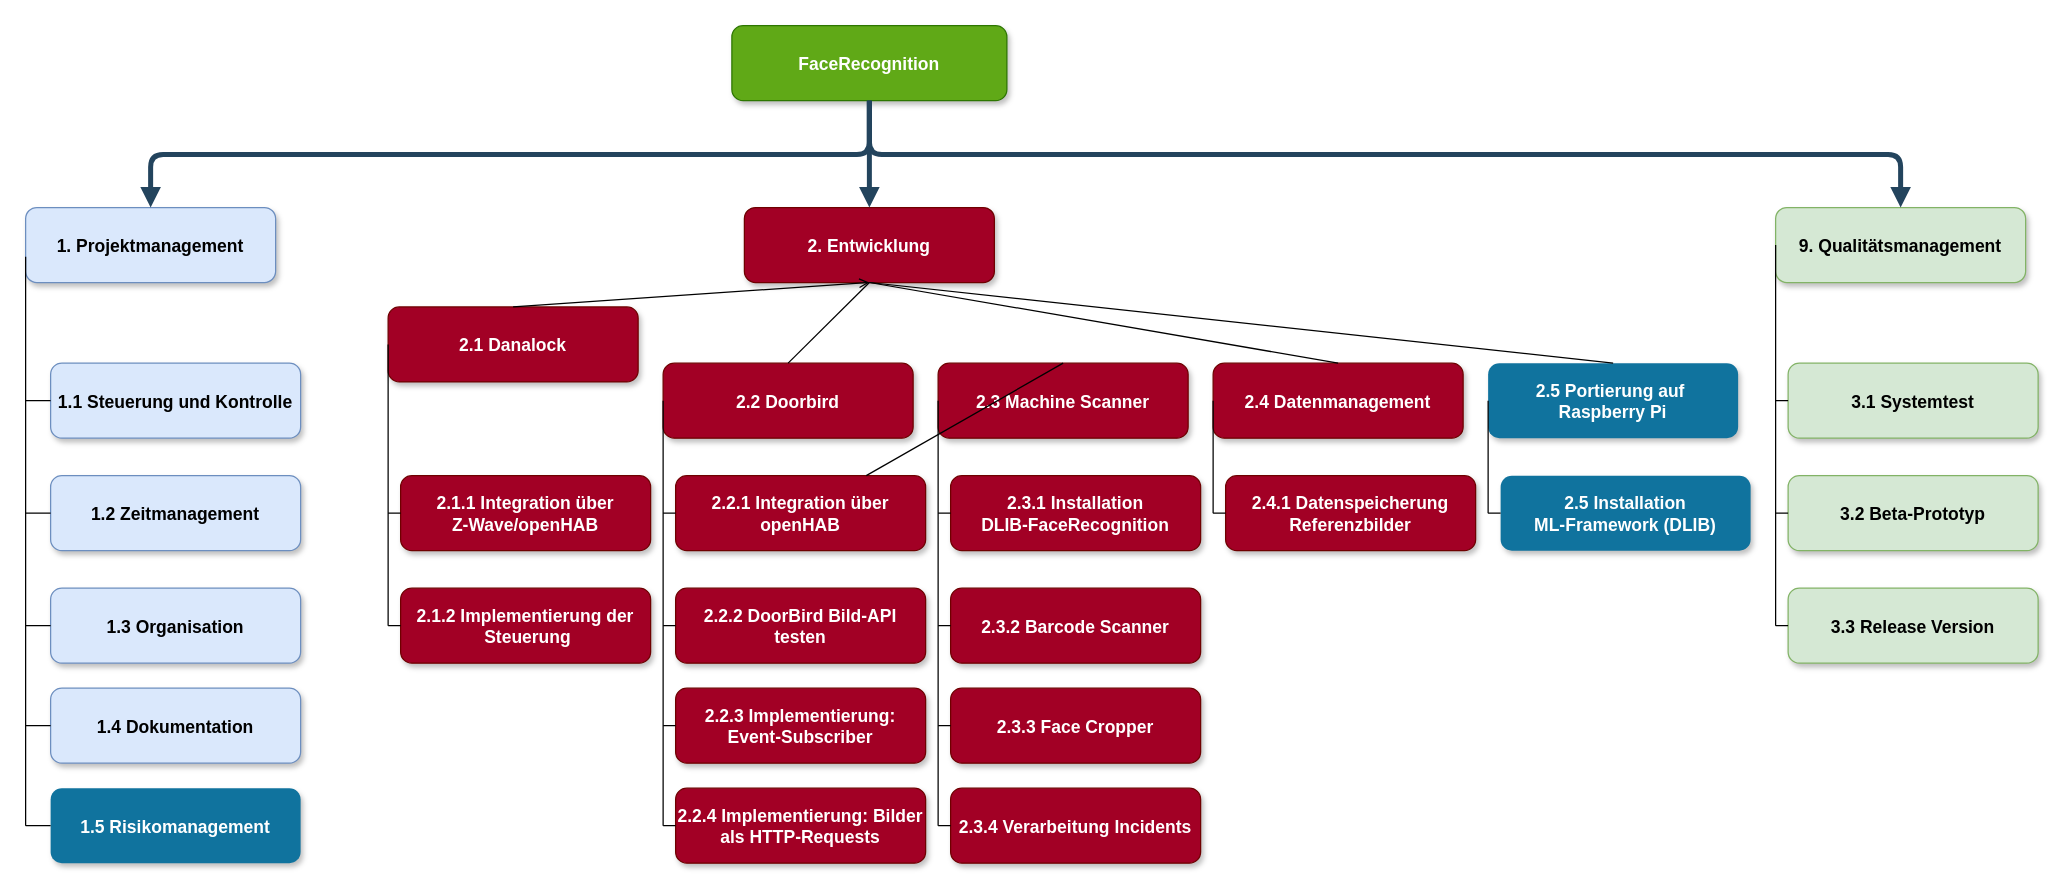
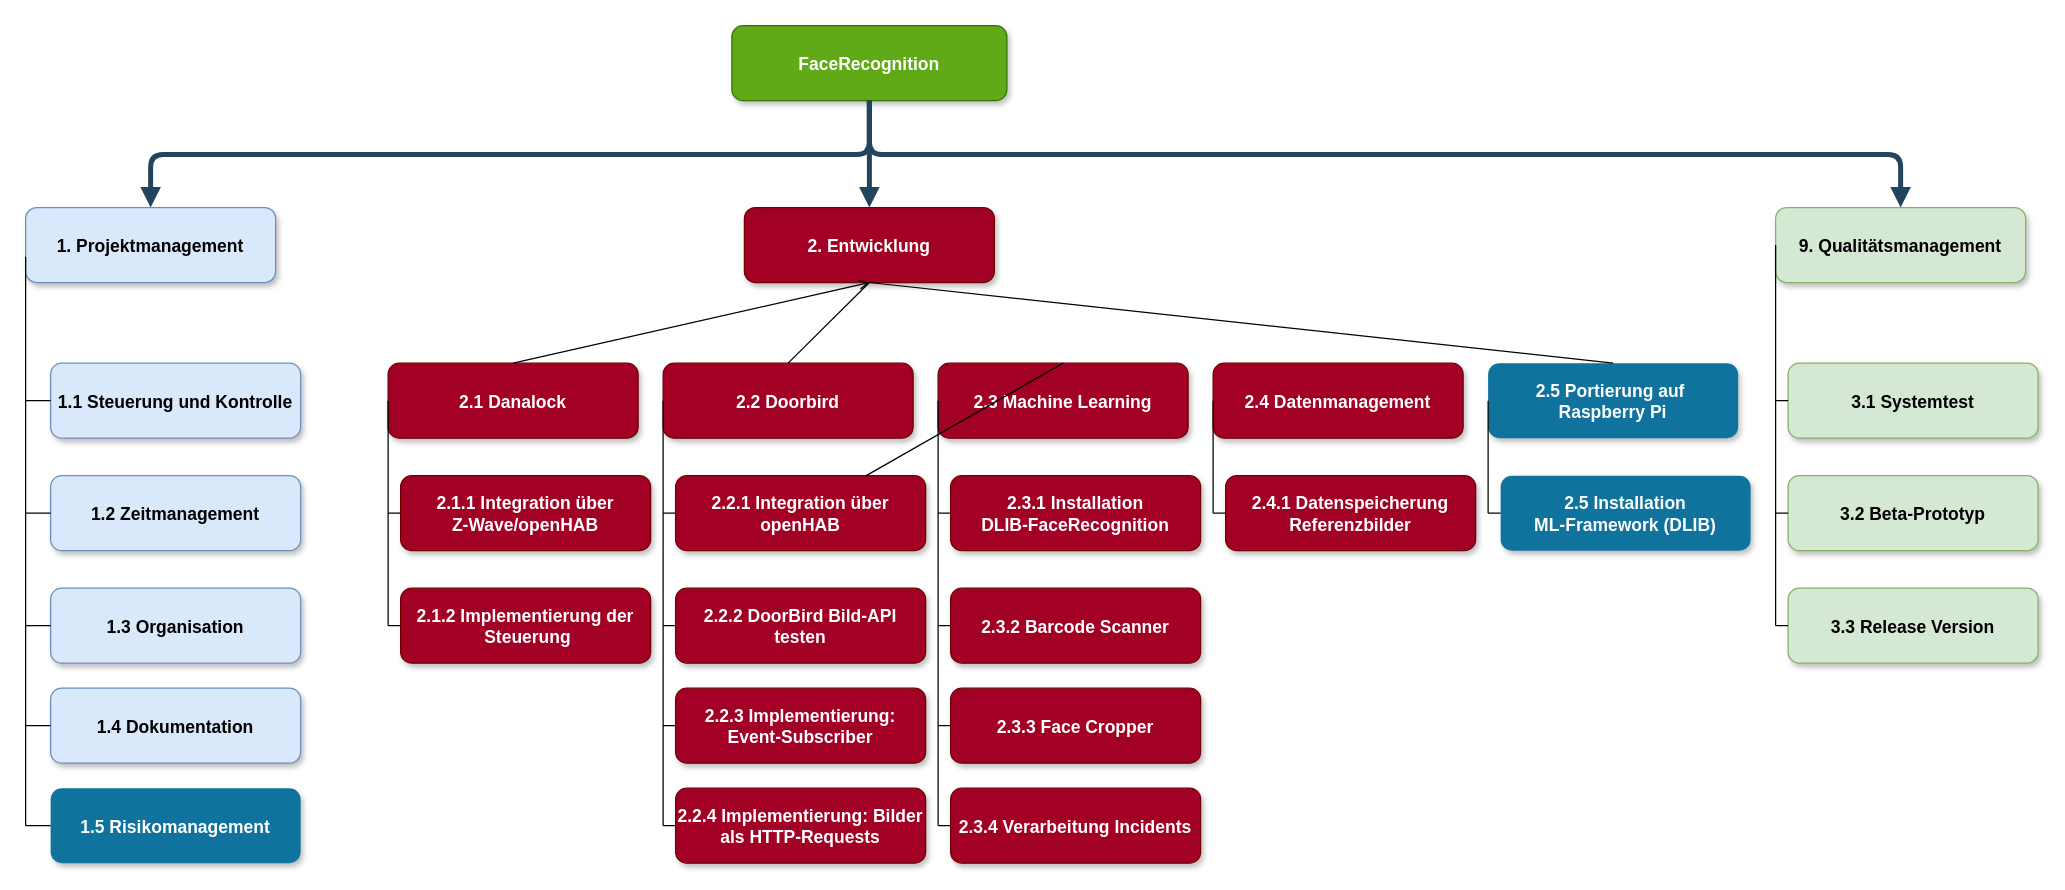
  <mxCell id="0" />
  <mxCell id="1" parent="0" />
  <mxCell id="2" value="FaceRecognition" style="rounded=1;fillColor=#60a917;strokeColor=#2D7600;shadow=1;fontStyle=1;fontSize=14;fontColor=#ffffff;" parent="1" vertex="1"><mxGeometry x="585" y="20" width="220" height="60" as="geometry" /></mxCell>
  <mxCell id="3" value="1. Projektmanagement" style="rounded=1;fillColor=#dae8fc;strokeColor=#6c8ebf;shadow=1;fontStyle=1;fontSize=14;" parent="1" vertex="1"><mxGeometry x="20" y="165.5" width="200" height="60" as="geometry" /></mxCell>
  <mxCell id="4" value="2. Entwicklung" style="rounded=1;fillColor=#A20025;strokeColor=#6F0000;shadow=1;fontStyle=1;fontSize=14;fontColor=#ffffff;" parent="1" vertex="1"><mxGeometry x="595" y="165.5" width="200" height="60" as="geometry" /></mxCell>
  <mxCell id="5" value="9. Qualitätsmanagement" style="rounded=1;fillColor=#d5e8d4;strokeColor=#82b366;shadow=1;fontStyle=1;fontSize=14;" parent="1" vertex="1"><mxGeometry x="1420" y="165.5" width="200" height="60" as="geometry" /></mxCell>
  <mxCell id="6" value="1.1 Steuerung und Kontrolle" style="rounded=1;fillColor=#dae8fc;strokeColor=#6c8ebf;shadow=1;fontStyle=1;fontSize=14;" parent="1" vertex="1"><mxGeometry x="40" y="290" width="200" height="60" as="geometry" /></mxCell>
  <mxCell id="7" value="1.2 Zeitmanagement" style="rounded=1;fillColor=#dae8fc;strokeColor=#6c8ebf;shadow=1;fontStyle=1;fontSize=14;" parent="1" vertex="1"><mxGeometry x="40" y="380" width="200" height="60" as="geometry" /></mxCell>
  <mxCell id="8" value="1.3 Organisation" style="rounded=1;fillColor=#dae8fc;strokeColor=#6c8ebf;shadow=1;fontStyle=1;fontSize=14;" parent="1" vertex="1"><mxGeometry x="40" y="470" width="200" height="60" as="geometry" /></mxCell>
  <mxCell id="9" value="1.4 Dokumentation" style="rounded=1;fillColor=#dae8fc;strokeColor=#6c8ebf;shadow=1;fontStyle=1;fontSize=14;" parent="1" vertex="1"><mxGeometry x="40" y="550" width="200" height="60" as="geometry" /></mxCell>
- <mxCell id="10" value="2.1 Danalock" style="rounded=1;fillColor=#a20025;strokeColor=#6F0000;shadow=1;fontStyle=1;fontSize=14;fontColor=#ffffff;" parent="1" vertex="1"><mxGeometry x="310" y="245" width="200" height="60" as="geometry" /></mxCell>
+ <mxCell id="10" value="2.1 Danalock" style="rounded=1;fillColor=#a20025;strokeColor=#6F0000;shadow=1;fontStyle=1;fontSize=14;fontColor=#ffffff;" parent="1" vertex="1"><mxGeometry x="310" y="290" width="200" height="60" as="geometry" /></mxCell>
  <mxCell id="11" value="2.4 Datenmanagement" style="rounded=1;fillColor=#a20025;strokeColor=#6F0000;shadow=1;fontStyle=1;fontColor=#ffffff;fontSize=14;" parent="1" vertex="1"><mxGeometry x="970" y="290" width="200" height="60" as="geometry" /></mxCell>
  <mxCell id="12" value="2.2 Doorbird" style="rounded=1;fillColor=#a20025;strokeColor=#6F0000;shadow=1;fontStyle=1;fontColor=#ffffff;fontSize=14;" parent="1" vertex="1"><mxGeometry x="530" y="290" width="200" height="60" as="geometry" /></mxCell>
- <mxCell id="13" value="2.3 Machine Scanner" style="rounded=1;fillColor=#a20025;strokeColor=#6F0000;shadow=1;fontStyle=1;fontSize=14;fontColor=#ffffff;" parent="1" vertex="1"><mxGeometry x="750" y="290" width="200" height="60" as="geometry" /></mxCell>
+ <mxCell id="13" value="2.3 Machine Learning" style="rounded=1;fillColor=#a20025;strokeColor=#6F0000;shadow=1;fontStyle=1;fontSize=14;fontColor=#ffffff;" parent="1" vertex="1"><mxGeometry x="750" y="290" width="200" height="60" as="geometry" /></mxCell>
  <mxCell id="14" value="3.1 Systemtest" style="rounded=1;fillColor=#d5e8d4;strokeColor=#82b366;shadow=1;fontStyle=1;fontSize=14;" parent="1" vertex="1"><mxGeometry x="1430" y="290" width="200" height="60" as="geometry" /></mxCell>
  <mxCell id="15" value="" style="edgeStyle=elbowEdgeStyle;elbow=vertical;strokeWidth=4;endArrow=block;endFill=1;fontStyle=1;strokeColor=#23445D;" parent="1" source="2" target="4" edge="1"><mxGeometry x="-178" y="35.5" width="100" height="100" as="geometry"><mxPoint x="-228" y="-24.5" as="sourcePoint" /><mxPoint x="-128" y="-124.5" as="targetPoint" /></mxGeometry></mxCell>
  <mxCell id="16" value="" style="edgeStyle=elbowEdgeStyle;elbow=vertical;strokeWidth=4;endArrow=block;endFill=1;fontStyle=1;strokeColor=#23445D;" parent="1" source="2" target="3" edge="1"><mxGeometry x="-178" y="35.5" width="100" height="100" as="geometry"><mxPoint x="-228" y="-24.5" as="sourcePoint" /><mxPoint x="-128" y="-124.5" as="targetPoint" /></mxGeometry></mxCell>
  <mxCell id="17" value="" style="edgeStyle=elbowEdgeStyle;elbow=vertical;strokeWidth=4;endArrow=block;endFill=1;fontStyle=1;strokeColor=#23445D;" parent="1" source="2" target="5" edge="1"><mxGeometry x="-178" y="35.5" width="100" height="100" as="geometry"><mxPoint x="-228" y="-24.5" as="sourcePoint" /><mxPoint x="-128" y="-124.5" as="targetPoint" /></mxGeometry></mxCell>
  <mxCell id="18" value="2.1.1 Integration über &#10;Z-Wave/openHAB" style="rounded=1;fillColor=#a20025;strokeColor=#6F0000;shadow=1;fontStyle=1;fontSize=14;fontColor=#ffffff;" parent="1" vertex="1"><mxGeometry x="320" y="380" width="200" height="60" as="geometry" /></mxCell>
  <mxCell id="19" value="2.1.2 Implementierung der&#10; Steuerung" style="rounded=1;fillColor=#a20025;strokeColor=#6F0000;shadow=1;fontStyle=1;fontSize=14;fontColor=#ffffff;" parent="1" vertex="1"><mxGeometry x="320" y="470" width="200" height="60" as="geometry" /></mxCell>
  <mxCell id="20" value="2.2.1 Integration über &#10;openHAB" style="rounded=1;fillColor=#a20025;strokeColor=#6F0000;shadow=1;fontStyle=1;fontColor=#ffffff;fontSize=14;" parent="1" vertex="1"><mxGeometry x="540" y="380" width="200" height="60" as="geometry" /></mxCell>
  <mxCell id="21" value="2.2.2 DoorBird Bild-API &#10;testen" style="rounded=1;fillColor=#a20025;strokeColor=#6F0000;shadow=1;fontStyle=1;fontColor=#ffffff;fontSize=14;" parent="1" vertex="1"><mxGeometry x="540" y="470" width="200" height="60" as="geometry" /></mxCell>
  <mxCell id="22" value="2.5 Portierung auf &#10;Raspberry Pi" style="rounded=1;fillColor=#10739E;strokeColor=none;shadow=1;gradientColor=none;fontStyle=1;fontColor=#FFFFFF;fontSize=14;" parent="1" vertex="1"><mxGeometry x="1190" y="290" width="200" height="60" as="geometry" /></mxCell>
  <mxCell id="23" value="2.2.3 Implementierung: &#10;Event-Subscriber" style="rounded=1;fillColor=#a20025;strokeColor=#6F0000;shadow=1;fontStyle=1;fontColor=#ffffff;fontSize=14;" parent="1" vertex="1"><mxGeometry x="540" y="550" width="200" height="60" as="geometry" /></mxCell>
  <mxCell id="24" value="2.2.4 Implementierung: Bilder&#10;als HTTP-Requests" style="rounded=1;fillColor=#a20025;strokeColor=#6F0000;shadow=1;fontStyle=1;fontColor=#ffffff;fontSize=14;" parent="1" vertex="1"><mxGeometry x="540" y="630" width="200" height="60" as="geometry" /></mxCell>
  <mxCell id="25" value="2.5 Installation &#10;ML-Framework (DLIB)" style="rounded=1;fillColor=#10739E;strokeColor=none;shadow=1;gradientColor=none;fontStyle=1;fontColor=#FFFFFF;fontSize=14;" parent="1" vertex="1"><mxGeometry x="1200" y="380" width="200" height="60" as="geometry" /></mxCell>
  <mxCell id="26" value="2.3.2 Barcode Scanner" style="rounded=1;fillColor=#a20025;strokeColor=#6F0000;shadow=1;fontStyle=1;fontSize=14;fontColor=#ffffff;" parent="1" vertex="1"><mxGeometry x="760" y="470" width="200" height="60" as="geometry" /></mxCell>
  <mxCell id="27" value="2.3.1 Installation &#10;DLIB-FaceRecognition" style="rounded=1;fillColor=#a20025;strokeColor=#6F0000;shadow=1;fontStyle=1;fontSize=14;fontColor=#ffffff;" parent="1" vertex="1"><mxGeometry x="760" y="380" width="200" height="60" as="geometry" /></mxCell>
  <mxCell id="28" value="2.3.4 Verarbeitung Incidents" style="rounded=1;fillColor=#a20025;strokeColor=#6F0000;shadow=1;fontStyle=1;fontSize=14;fontColor=#ffffff;" parent="1" vertex="1"><mxGeometry x="760" y="630" width="200" height="60" as="geometry" /></mxCell>
  <mxCell id="29" value="2.4.1 Datenspeicherung&#10;Referenzbilder" style="rounded=1;fillColor=#a20025;strokeColor=#6F0000;shadow=1;fontStyle=1;fontColor=#ffffff;fontSize=14;" parent="1" vertex="1"><mxGeometry x="980" y="380" width="200" height="60" as="geometry" /></mxCell>
  <mxCell id="30" value="2.3.3 Face Cropper" style="rounded=1;fillColor=#a20025;strokeColor=#6F0000;shadow=1;fontStyle=1;fontColor=#ffffff;fontSize=14;" parent="1" vertex="1"><mxGeometry x="760" y="550" width="200" height="60" as="geometry" /></mxCell>
  <mxCell id="31" value="3.2 Beta-Prototyp" style="rounded=1;fillColor=#d5e8d4;strokeColor=#82b366;shadow=1;fontStyle=1;fontSize=14;" parent="1" vertex="1"><mxGeometry x="1430" y="380" width="200" height="60" as="geometry" /></mxCell>
  <mxCell id="32" value="3.3 Release Version" style="rounded=1;fillColor=#d5e8d4;strokeColor=#82b366;shadow=1;fontStyle=1;fontSize=14;" parent="1" vertex="1"><mxGeometry x="1430" y="470" width="200" height="60" as="geometry" /></mxCell>
  <mxCell id="33" value="" style="endArrow=none;html=1;entryX=0;entryY=0.658;entryDx=0;entryDy=0;entryPerimeter=0;" parent="1" target="3" edge="1"><mxGeometry width="50" height="50" relative="1" as="geometry"><mxPoint x="20" y="660" as="sourcePoint" /><mxPoint x="70" y="710" as="targetPoint" /></mxGeometry></mxCell>
  <mxCell id="34" value="" style="endArrow=none;html=1;entryX=0;entryY=0.5;entryDx=0;entryDy=0;" parent="1" target="9" edge="1"><mxGeometry width="50" height="50" relative="1" as="geometry"><mxPoint x="20" y="580" as="sourcePoint" /><mxPoint x="60" y="720" as="targetPoint" /></mxGeometry></mxCell>
  <mxCell id="35" value="" style="endArrow=none;html=1;entryX=0;entryY=0.5;entryDx=0;entryDy=0;" parent="1" target="8" edge="1"><mxGeometry width="50" height="50" relative="1" as="geometry"><mxPoint x="20" y="500" as="sourcePoint" /><mxPoint x="60" y="600" as="targetPoint" /></mxGeometry></mxCell>
  <mxCell id="36" value="" style="endArrow=none;html=1;entryX=0;entryY=0.5;entryDx=0;entryDy=0;" parent="1" target="7" edge="1"><mxGeometry width="50" height="50" relative="1" as="geometry"><mxPoint x="20" y="410" as="sourcePoint" /><mxPoint x="70" y="610" as="targetPoint" /></mxGeometry></mxCell>
  <mxCell id="37" value="" style="endArrow=none;html=1;entryX=0;entryY=0.5;entryDx=0;entryDy=0;" parent="1" target="6" edge="1"><mxGeometry width="50" height="50" relative="1" as="geometry"><mxPoint x="20" y="320" as="sourcePoint" /><mxPoint x="80" y="620" as="targetPoint" /></mxGeometry></mxCell>
  <mxCell id="38" value="" style="endArrow=none;html=1;entryX=0.5;entryY=1;entryDx=0;entryDy=0;exitX=0.5;exitY=0;exitDx=0;exitDy=0;" parent="1" source="12" target="4" edge="1"><mxGeometry width="50" height="50" relative="1" as="geometry"><mxPoint x="805" y="290" as="sourcePoint" /><mxPoint x="700" y="220" as="targetPoint" /></mxGeometry></mxCell>
  <mxCell id="39" value="" style="endArrow=none;html=1;exitX=0.5;exitY=0;exitDx=0;exitDy=0;" parent="1" source="13" target="20" edge="1"><mxGeometry width="50" height="50" relative="1" as="geometry"><mxPoint x="815" y="300" as="sourcePoint" /><mxPoint x="865" y="250" as="targetPoint" /></mxGeometry></mxCell>
- <mxCell id="40" value="" style="endArrow=none;html=1;exitX=0.5;exitY=1;exitDx=0;exitDy=0;entryX=0.5;entryY=0;entryDx=0;entryDy=0;" parent="1" source="4" target="11" edge="1"><mxGeometry width="50" height="50" relative="1" as="geometry"><mxPoint x="917" y="245" as="sourcePoint" /><mxPoint x="967" y="195" as="targetPoint" /></mxGeometry></mxCell>
  <mxCell id="41" value="" style="endArrow=none;html=1;entryX=0.5;entryY=1;entryDx=0;entryDy=0;exitX=0.5;exitY=0;exitDx=0;exitDy=0;" parent="1" source="22" target="4" edge="1"><mxGeometry width="50" height="50" relative="1" as="geometry"><mxPoint x="980" y="195.5" as="sourcePoint" /><mxPoint x="1030" y="145.5" as="targetPoint" /></mxGeometry></mxCell>
  <mxCell id="42" value="" style="endArrow=open;html=1;entryX=0.5;entryY=1;entryDx=0;entryDy=0;exitX=0.5;exitY=0;exitDx=0;exitDy=0;" parent="1" source="10" target="4" edge="1"><mxGeometry width="50" height="50" relative="1" as="geometry"><mxPoint x="950" y="275.5" as="sourcePoint" /><mxPoint x="1000" y="225.5" as="targetPoint" /></mxGeometry></mxCell>
  <mxCell id="43" value="" style="endArrow=none;html=1;entryX=0;entryY=0.5;entryDx=0;entryDy=0;" parent="1" target="5" edge="1"><mxGeometry width="50" height="50" relative="1" as="geometry"><mxPoint x="1420" y="500" as="sourcePoint" /><mxPoint x="1710" y="240" as="targetPoint" /></mxGeometry></mxCell>
  <mxCell id="44" value="" style="endArrow=none;html=1;exitX=0;exitY=0.5;exitDx=0;exitDy=0;" parent="1" source="14" edge="1"><mxGeometry width="50" height="50" relative="1" as="geometry"><mxPoint x="1670" y="300" as="sourcePoint" /><mxPoint x="1420" y="320" as="targetPoint" /></mxGeometry></mxCell>
  <mxCell id="45" value="" style="endArrow=none;html=1;entryX=0;entryY=0.5;entryDx=0;entryDy=0;" parent="1" target="32" edge="1"><mxGeometry width="50" height="50" relative="1" as="geometry"><mxPoint x="1420" y="500" as="sourcePoint" /><mxPoint x="1730" y="260" as="targetPoint" /></mxGeometry></mxCell>
  <mxCell id="46" value="" style="endArrow=none;html=1;entryX=0;entryY=0.5;entryDx=0;entryDy=0;" parent="1" target="31" edge="1"><mxGeometry width="50" height="50" relative="1" as="geometry"><mxPoint x="1420" y="410" as="sourcePoint" /><mxPoint x="1740" y="270" as="targetPoint" /></mxGeometry></mxCell>
  <mxCell id="47" value="" style="endArrow=none;html=1;entryX=0;entryY=0.5;entryDx=0;entryDy=0;" parent="1" target="10" edge="1"><mxGeometry width="50" height="50" relative="1" as="geometry"><mxPoint x="310" y="500" as="sourcePoint" /><mxPoint x="70" y="710" as="targetPoint" /></mxGeometry></mxCell>
  <mxCell id="48" value="" style="endArrow=none;html=1;entryX=0;entryY=0.5;entryDx=0;entryDy=0;" parent="1" target="19" edge="1"><mxGeometry width="50" height="50" relative="1" as="geometry"><mxPoint x="310" y="500" as="sourcePoint" /><mxPoint x="70" y="710" as="targetPoint" /></mxGeometry></mxCell>
  <mxCell id="49" value="" style="endArrow=none;html=1;entryX=0;entryY=0.5;entryDx=0;entryDy=0;" parent="1" target="18" edge="1"><mxGeometry width="50" height="50" relative="1" as="geometry"><mxPoint x="310" y="410" as="sourcePoint" /><mxPoint x="140" y="710" as="targetPoint" /></mxGeometry></mxCell>
  <mxCell id="50" value="" style="endArrow=none;html=1;entryX=0;entryY=0.5;entryDx=0;entryDy=0;" parent="1" target="12" edge="1"><mxGeometry width="50" height="50" relative="1" as="geometry"><mxPoint x="530" y="660" as="sourcePoint" /><mxPoint x="140" y="710" as="targetPoint" /></mxGeometry></mxCell>
  <mxCell id="51" value="" style="endArrow=none;html=1;entryX=0;entryY=0.5;entryDx=0;entryDy=0;" parent="1" target="20" edge="1"><mxGeometry width="50" height="50" relative="1" as="geometry"><mxPoint x="530" y="410" as="sourcePoint" /><mxPoint x="140" y="710" as="targetPoint" /></mxGeometry></mxCell>
  <mxCell id="52" value="" style="endArrow=none;html=1;exitX=0;exitY=0.5;exitDx=0;exitDy=0;" parent="1" source="24" edge="1"><mxGeometry width="50" height="50" relative="1" as="geometry"><mxPoint x="90" y="760" as="sourcePoint" /><mxPoint x="530" y="660" as="targetPoint" /></mxGeometry></mxCell>
  <mxCell id="53" value="" style="endArrow=none;html=1;entryX=0;entryY=0.5;entryDx=0;entryDy=0;" parent="1" target="21" edge="1"><mxGeometry width="50" height="50" relative="1" as="geometry"><mxPoint x="530" y="500" as="sourcePoint" /><mxPoint x="140" y="710" as="targetPoint" /></mxGeometry></mxCell>
  <mxCell id="54" value="" style="endArrow=none;html=1;entryX=0;entryY=0.5;entryDx=0;entryDy=0;" parent="1" target="23" edge="1"><mxGeometry width="50" height="50" relative="1" as="geometry"><mxPoint x="530" y="580" as="sourcePoint" /><mxPoint x="140" y="710" as="targetPoint" /></mxGeometry></mxCell>
  <mxCell id="55" value="1.5 Risikomanagement" style="rounded=1;fillColor=#10739E;strokeColor=none;shadow=1;gradientColor=none;fontStyle=1;fontColor=#FFFFFF;fontSize=14;" parent="1" vertex="1"><mxGeometry x="40" y="630" width="200" height="60" as="geometry" /></mxCell>
  <mxCell id="56" value="" style="endArrow=none;html=1;entryX=0;entryY=0.5;entryDx=0;entryDy=0;" parent="1" target="55" edge="1"><mxGeometry width="50" height="50" relative="1" as="geometry"><mxPoint x="20" y="660" as="sourcePoint" /><mxPoint x="70" y="710" as="targetPoint" /></mxGeometry></mxCell>
  <mxCell id="57" value="" style="endArrow=none;html=1;entryX=0;entryY=0.5;entryDx=0;entryDy=0;" parent="1" target="13" edge="1"><mxGeometry width="50" height="50" relative="1" as="geometry"><mxPoint x="750" y="660" as="sourcePoint" /><mxPoint x="749.5" y="350" as="targetPoint" /></mxGeometry></mxCell>
  <mxCell id="58" value="" style="endArrow=none;html=1;entryX=0;entryY=0.5;entryDx=0;entryDy=0;" parent="1" target="28" edge="1"><mxGeometry width="50" height="50" relative="1" as="geometry"><mxPoint x="750" y="660" as="sourcePoint" /><mxPoint x="270" y="710" as="targetPoint" /></mxGeometry></mxCell>
  <mxCell id="59" value="" style="endArrow=none;html=1;entryX=0;entryY=0.5;entryDx=0;entryDy=0;" parent="1" target="26" edge="1"><mxGeometry width="50" height="50" relative="1" as="geometry"><mxPoint x="750" y="500" as="sourcePoint" /><mxPoint x="270" y="710" as="targetPoint" /></mxGeometry></mxCell>
  <mxCell id="60" value="" style="endArrow=none;html=1;entryX=0;entryY=0.5;entryDx=0;entryDy=0;" parent="1" target="27" edge="1"><mxGeometry width="50" height="50" relative="1" as="geometry"><mxPoint x="750" y="410" as="sourcePoint" /><mxPoint x="270" y="710" as="targetPoint" /></mxGeometry></mxCell>
  <mxCell id="61" value="" style="endArrow=none;html=1;" parent="1" edge="1"><mxGeometry width="50" height="50" relative="1" as="geometry"><mxPoint x="970" y="410" as="sourcePoint" /><mxPoint x="970" y="320" as="targetPoint" /></mxGeometry></mxCell>
  <mxCell id="62" value="" style="endArrow=none;html=1;entryX=0;entryY=0.5;entryDx=0;entryDy=0;" parent="1" target="29" edge="1"><mxGeometry width="50" height="50" relative="1" as="geometry"><mxPoint x="970" y="410" as="sourcePoint" /><mxPoint x="270" y="710" as="targetPoint" /></mxGeometry></mxCell>
  <mxCell id="63" value="" style="endArrow=none;html=1;entryX=0;entryY=0.5;entryDx=0;entryDy=0;" parent="1" target="25" edge="1"><mxGeometry width="50" height="50" relative="1" as="geometry"><mxPoint x="1190" y="410" as="sourcePoint" /><mxPoint x="280" y="700" as="targetPoint" /></mxGeometry></mxCell>
  <mxCell id="64" value="" style="endArrow=none;html=1;entryX=0;entryY=0.5;entryDx=0;entryDy=0;" parent="1" target="22" edge="1"><mxGeometry width="50" height="50" relative="1" as="geometry"><mxPoint x="1190" y="410" as="sourcePoint" /><mxPoint x="1189.5" y="330" as="targetPoint" /></mxGeometry></mxCell>
  <mxCell id="65" value="" style="endArrow=none;html=1;entryX=0;entryY=0.5;entryDx=0;entryDy=0;" edge="1" parent="1" target="30"><mxGeometry width="50" height="50" relative="1" as="geometry"><mxPoint x="750" y="580" as="sourcePoint" /><mxPoint x="770" y="670" as="targetPoint" /></mxGeometry></mxCell>
